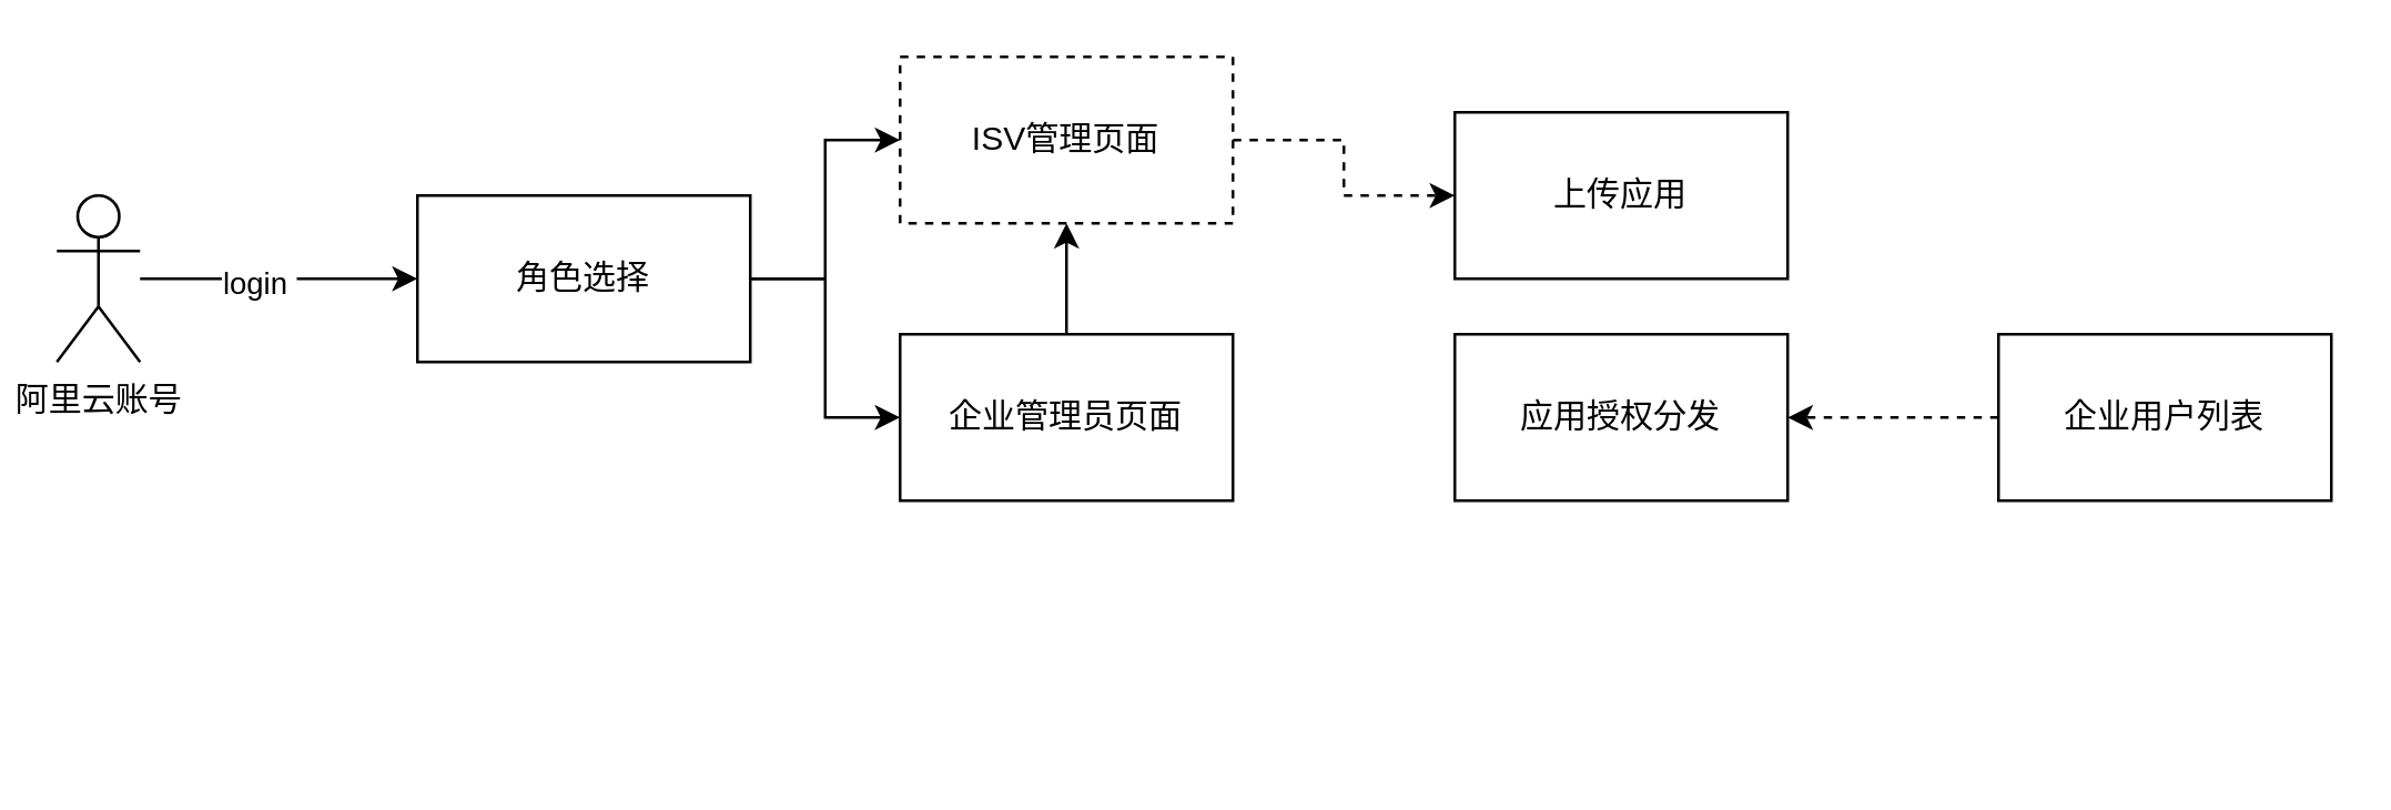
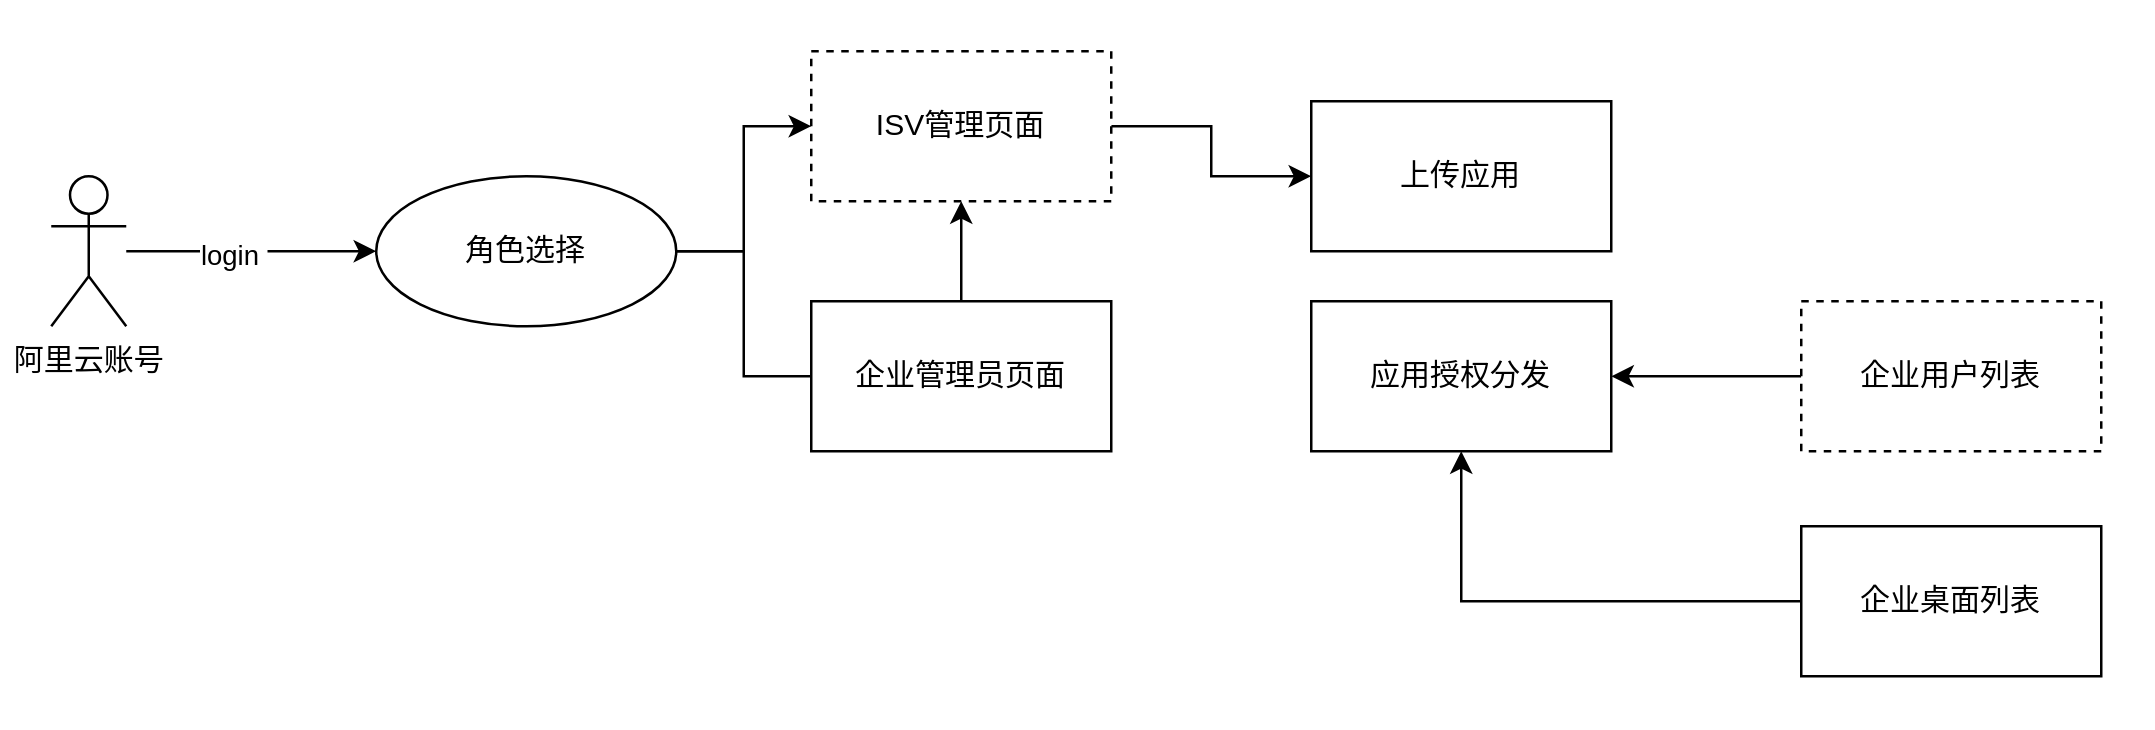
  <mxCell id="0" />
  <mxCell id="1" parent="0" />
- <mxCell id="2" value="" style="edgeStyle=orthogonalEdgeStyle;rounded=0;orthogonalLoop=1;jettySize=auto;html=1;" edge="1" parent="1" source="4" target="11"><mxGeometry relative="1" as="geometry" /></mxCell>
+ <mxCell id="2" value="" style="edgeStyle=orthogonalEdgeStyle;rounded=0;orthogonalLoop=1;jettySize=auto;html=1;endArrow=none;" edge="1" parent="1" source="4" target="11"><mxGeometry relative="1" as="geometry" /></mxCell>
  <mxCell id="3" style="edgeStyle=orthogonalEdgeStyle;rounded=0;orthogonalLoop=1;jettySize=auto;html=1;entryX=0;entryY=0.5;entryDx=0;entryDy=0;" edge="1" parent="1" source="4" target="9"><mxGeometry relative="1" as="geometry" /></mxCell>
- <mxCell id="4" value="角色选择" style="rounded=0;whiteSpace=wrap;html=1;" vertex="1" parent="1"><mxGeometry x="150" y="70" width="120" height="60" as="geometry" /></mxCell>
+ <mxCell id="4" value="角色选择" style="ellipse;whiteSpace=wrap;html=1;" vertex="1" parent="1"><mxGeometry x="150" y="70" width="120" height="60" as="geometry" /></mxCell>
  <mxCell id="5" value="" style="edgeStyle=orthogonalEdgeStyle;rounded=0;orthogonalLoop=1;jettySize=auto;html=1;" edge="1" parent="1" source="7" target="4"><mxGeometry relative="1" as="geometry" /></mxCell>
  <mxCell id="6" value="login&amp;nbsp;" style="edgeLabel;html=1;align=center;verticalAlign=middle;resizable=0;points=[];" vertex="1" connectable="0" parent="5"><mxGeometry x="-0.16" y="-1" relative="1" as="geometry"><mxPoint as="offset" /></mxGeometry></mxCell>
  <mxCell id="7" value="阿里云账号" style="shape=umlActor;verticalLabelPosition=bottom;verticalAlign=top;html=1;outlineConnect=0;" vertex="1" parent="1"><mxGeometry x="20" y="70" width="30" height="60" as="geometry" /></mxCell>
- <mxCell id="8" value="" style="edgeStyle=orthogonalEdgeStyle;rounded=0;orthogonalLoop=1;jettySize=auto;html=1;dashed=1;" edge="1" parent="1" source="9" target="12"><mxGeometry relative="1" as="geometry" /></mxCell>
+ <mxCell id="8" value="" style="edgeStyle=orthogonalEdgeStyle;rounded=0;orthogonalLoop=1;jettySize=auto;html=1;" edge="1" parent="1" source="9" target="12"><mxGeometry relative="1" as="geometry" /></mxCell>
  <mxCell id="9" value="ISV管理页面" style="rounded=0;whiteSpace=wrap;html=1;dashed=1;" vertex="1" parent="1"><mxGeometry x="324" y="20" width="120" height="60" as="geometry" /></mxCell>
  <mxCell id="10" value="" style="edgeStyle=orthogonalEdgeStyle;rounded=0;orthogonalLoop=1;jettySize=auto;html=1;" edge="1" parent="1" source="11" target="9"><mxGeometry relative="1" as="geometry" /></mxCell>
  <mxCell id="11" value="企业管理员页面" style="rounded=0;whiteSpace=wrap;html=1;" vertex="1" parent="1"><mxGeometry x="324" y="120" width="120" height="60" as="geometry" /></mxCell>
  <mxCell id="12" value="上传应用" style="whiteSpace=wrap;html=1;rounded=0;" vertex="1" parent="1"><mxGeometry x="524" y="40" width="120" height="60" as="geometry" /></mxCell>
  <mxCell id="13" value="应用授权分发" style="whiteSpace=wrap;html=1;rounded=0;" vertex="1" parent="1"><mxGeometry x="524" y="120" width="120" height="60" as="geometry" /></mxCell>
- <mxCell id="14" value="" style="edgeStyle=orthogonalEdgeStyle;rounded=0;orthogonalLoop=1;jettySize=auto;html=1;dashed=1;" edge="1" parent="1" source="15" target="13"><mxGeometry relative="1" as="geometry" /></mxCell>
- <mxCell id="15" value="企业用户列表" style="whiteSpace=wrap;html=1;rounded=0;" vertex="1" parent="1"><mxGeometry x="720" y="120" width="120" height="60" as="geometry" /></mxCell>
+ <mxCell id="14" value="" style="edgeStyle=orthogonalEdgeStyle;rounded=0;orthogonalLoop=1;jettySize=auto;html=1;" edge="1" parent="1" source="15" target="13"><mxGeometry relative="1" as="geometry" /></mxCell>
+ <mxCell id="15" value="企业用户列表" style="whiteSpace=wrap;html=1;rounded=0;dashed=1;" vertex="1" parent="1"><mxGeometry x="720" y="120" width="120" height="60" as="geometry" /></mxCell>
+ <mxCell id="16" value="" style="edgeStyle=orthogonalEdgeStyle;rounded=0;orthogonalLoop=1;jettySize=auto;html=1;entryX=0.5;entryY=1;entryDx=0;entryDy=0;" edge="1" parent="1" source="17" target="13"><mxGeometry relative="1" as="geometry"><mxPoint x="640" y="240" as="targetPoint" /></mxGeometry></mxCell>
+ <mxCell id="17" value="企业桌面列表" style="whiteSpace=wrap;html=1;rounded=0;" vertex="1" parent="1"><mxGeometry x="720" y="210" width="120" height="60" as="geometry" /></mxCell>
